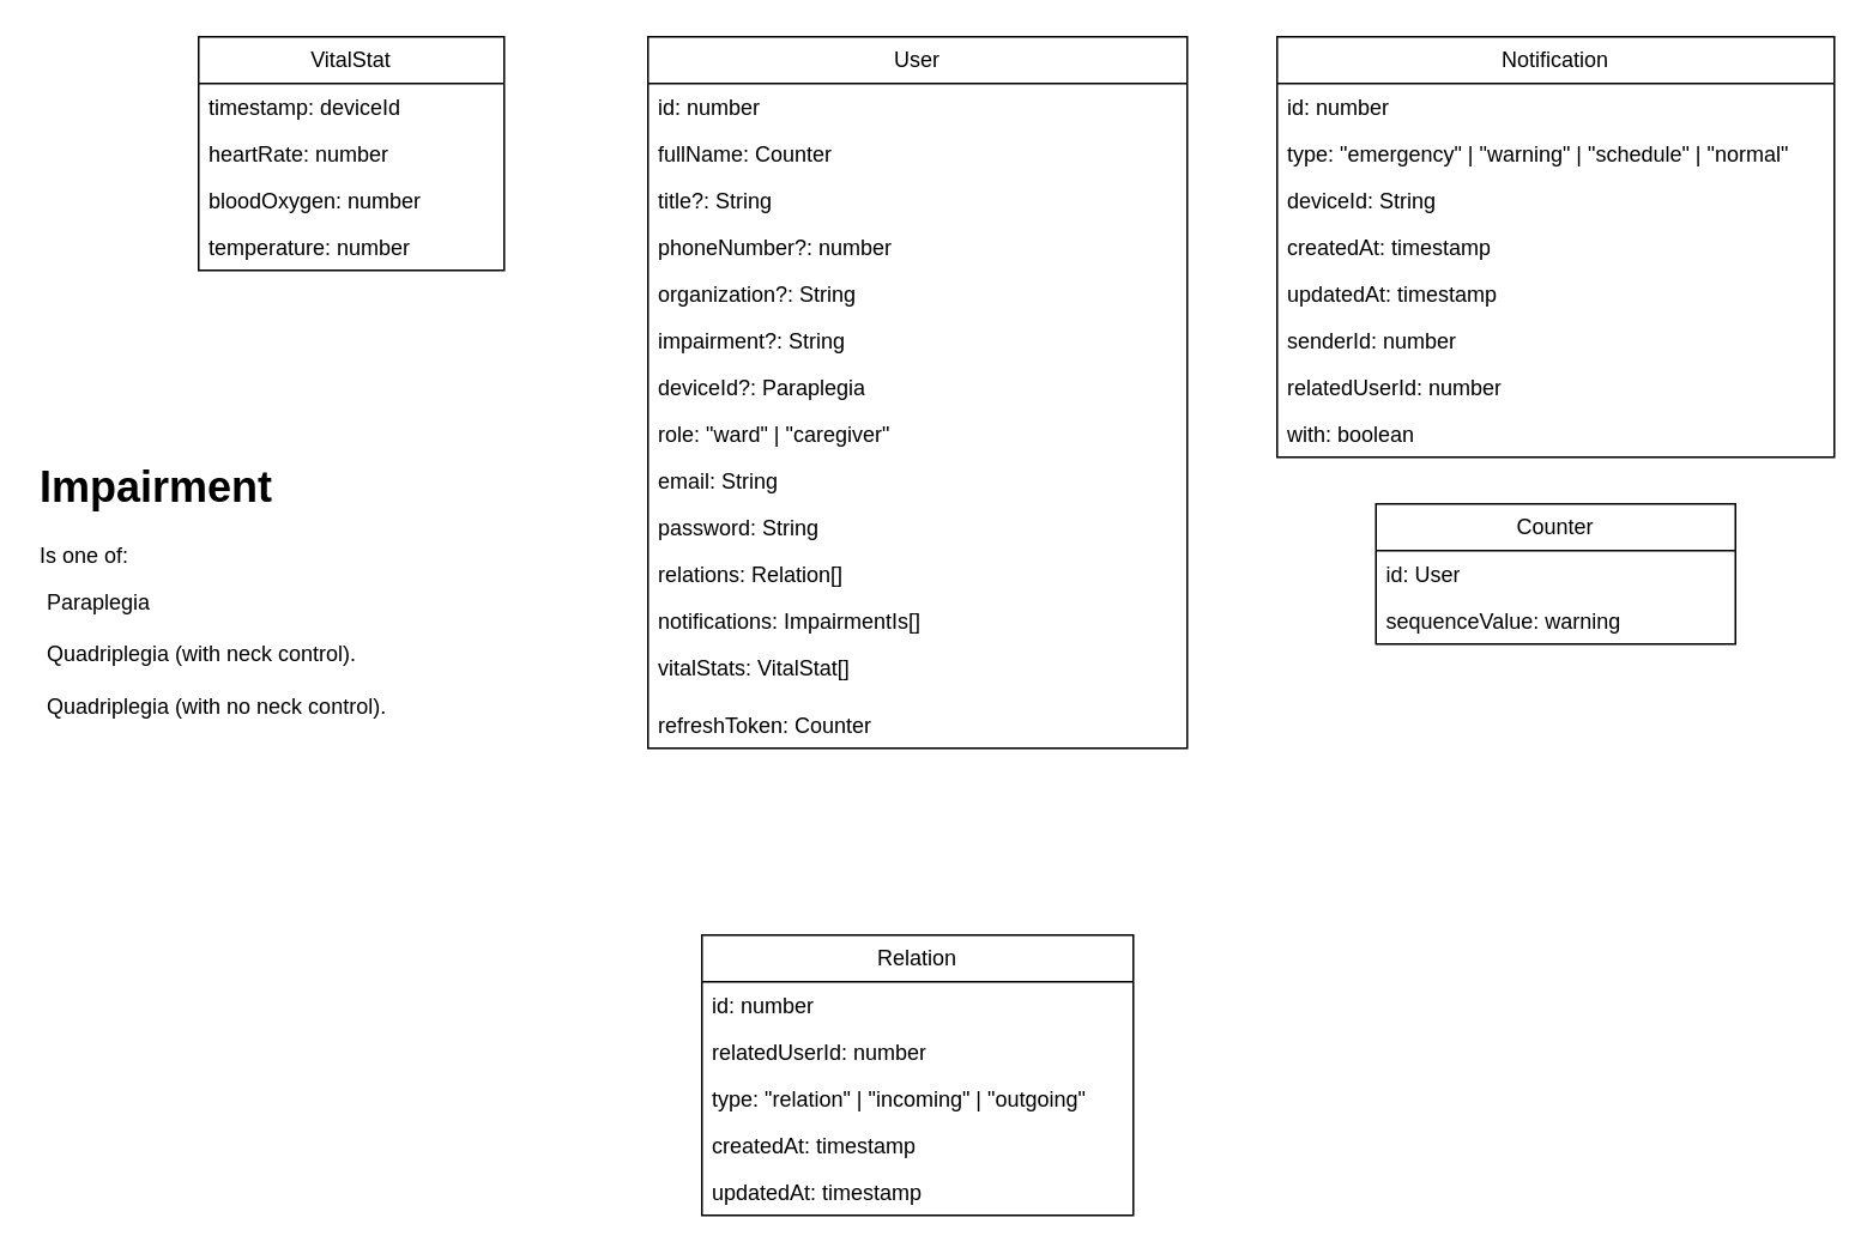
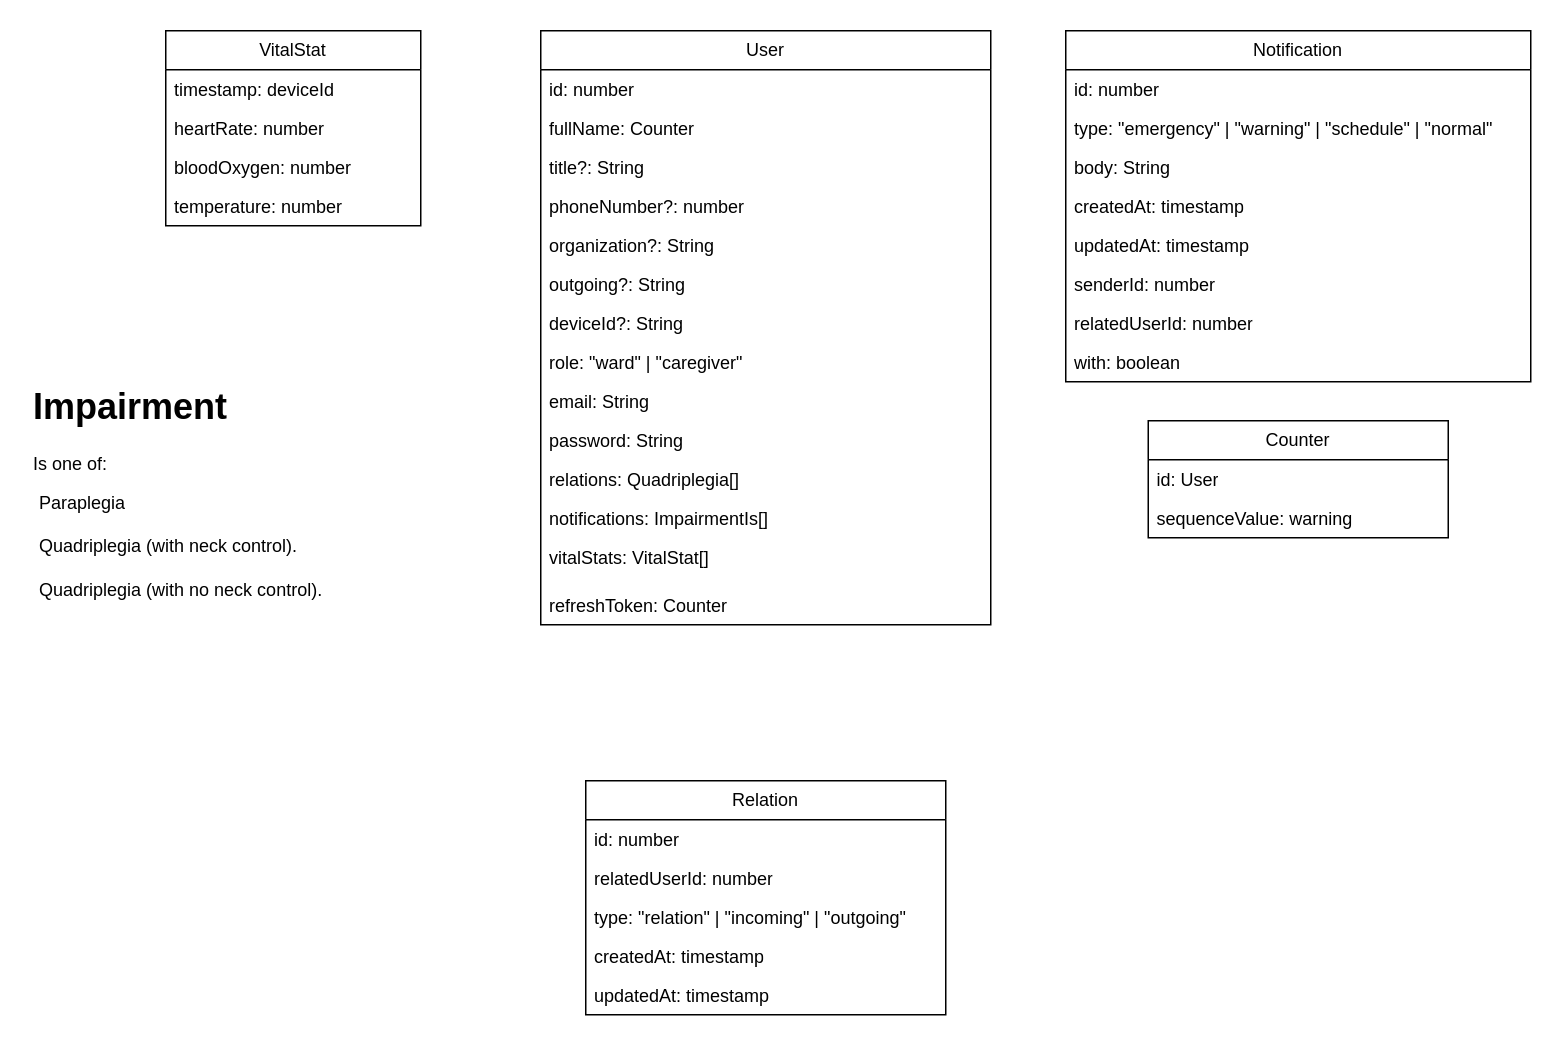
  <mxCell id="0" />
  <mxCell id="1" parent="0" />
  <mxCell id="2" value="User" style="swimlane;fontStyle=0;childLayout=stackLayout;horizontal=1;startSize=26;fillColor=none;horizontalStack=0;resizeParent=1;resizeParentMax=0;resizeLast=0;collapsible=1;marginBottom=0;whiteSpace=wrap;html=1;" parent="1" vertex="1"><mxGeometry x="360" y="20" width="300" height="396" as="geometry" /></mxCell>
  <mxCell id="3" value="id: number" style="text;strokeColor=none;fillColor=none;align=left;verticalAlign=top;spacingLeft=4;spacingRight=4;overflow=hidden;rotatable=0;points=[[0,0.5],[1,0.5]];portConstraint=eastwest;whiteSpace=wrap;html=1;" parent="2" vertex="1"><mxGeometry y="26" width="300" height="26" as="geometry" /></mxCell>
  <mxCell id="4" value="fullName: Counter" style="text;strokeColor=none;fillColor=none;align=left;verticalAlign=top;spacingLeft=4;spacingRight=4;overflow=hidden;rotatable=0;points=[[0,0.5],[1,0.5]];portConstraint=eastwest;whiteSpace=wrap;html=1;" parent="2" vertex="1"><mxGeometry y="52" width="300" height="26" as="geometry" /></mxCell>
  <mxCell id="5" value="title?: String" style="text;strokeColor=none;fillColor=none;align=left;verticalAlign=top;spacingLeft=4;spacingRight=4;overflow=hidden;rotatable=0;points=[[0,0.5],[1,0.5]];portConstraint=eastwest;whiteSpace=wrap;html=1;" parent="2" vertex="1"><mxGeometry y="78" width="300" height="26" as="geometry" /></mxCell>
  <mxCell id="6" value="phoneNumber?: number" style="text;strokeColor=none;fillColor=none;align=left;verticalAlign=top;spacingLeft=4;spacingRight=4;overflow=hidden;rotatable=0;points=[[0,0.5],[1,0.5]];portConstraint=eastwest;whiteSpace=wrap;html=1;" parent="2" vertex="1"><mxGeometry y="104" width="300" height="26" as="geometry" /></mxCell>
  <mxCell id="7" value="organization?: String" style="text;strokeColor=none;fillColor=none;align=left;verticalAlign=top;spacingLeft=4;spacingRight=4;overflow=hidden;rotatable=0;points=[[0,0.5],[1,0.5]];portConstraint=eastwest;whiteSpace=wrap;html=1;" parent="2" vertex="1"><mxGeometry y="130" width="300" height="26" as="geometry" /></mxCell>
- <mxCell id="8" value="impairment?: String" style="text;strokeColor=none;fillColor=none;align=left;verticalAlign=top;spacingLeft=4;spacingRight=4;overflow=hidden;rotatable=0;points=[[0,0.5],[1,0.5]];portConstraint=eastwest;whiteSpace=wrap;html=1;" parent="2" vertex="1"><mxGeometry y="156" width="300" height="26" as="geometry" /></mxCell>
- <mxCell id="9" value="deviceId?: Paraplegia" style="text;strokeColor=none;fillColor=none;align=left;verticalAlign=top;spacingLeft=4;spacingRight=4;overflow=hidden;rotatable=0;points=[[0,0.5],[1,0.5]];portConstraint=eastwest;whiteSpace=wrap;html=1;" vertex="1" parent="2"><mxGeometry y="182" width="300" height="26" as="geometry" /></mxCell>
+ <mxCell id="8" value="outgoing?: String" style="text;strokeColor=none;fillColor=none;align=left;verticalAlign=top;spacingLeft=4;spacingRight=4;overflow=hidden;rotatable=0;points=[[0,0.5],[1,0.5]];portConstraint=eastwest;whiteSpace=wrap;html=1;" parent="2" vertex="1"><mxGeometry y="156" width="300" height="26" as="geometry" /></mxCell>
+ <mxCell id="9" value="deviceId?: String" style="text;strokeColor=none;fillColor=none;align=left;verticalAlign=top;spacingLeft=4;spacingRight=4;overflow=hidden;rotatable=0;points=[[0,0.5],[1,0.5]];portConstraint=eastwest;whiteSpace=wrap;html=1;" vertex="1" parent="2"><mxGeometry y="182" width="300" height="26" as="geometry" /></mxCell>
  <mxCell id="10" value="role: &quot;ward&quot; | &quot;caregiver&quot;" style="text;strokeColor=none;fillColor=none;align=left;verticalAlign=top;spacingLeft=4;spacingRight=4;overflow=hidden;rotatable=0;points=[[0,0.5],[1,0.5]];portConstraint=eastwest;whiteSpace=wrap;html=1;" parent="2" vertex="1"><mxGeometry y="208" width="300" height="26" as="geometry" /></mxCell>
  <mxCell id="11" value="email: String" style="text;strokeColor=none;fillColor=none;align=left;verticalAlign=top;spacingLeft=4;spacingRight=4;overflow=hidden;rotatable=0;points=[[0,0.5],[1,0.5]];portConstraint=eastwest;whiteSpace=wrap;html=1;" parent="2" vertex="1"><mxGeometry y="234" width="300" height="26" as="geometry" /></mxCell>
  <mxCell id="12" value="password: String" style="text;strokeColor=none;fillColor=none;align=left;verticalAlign=top;spacingLeft=4;spacingRight=4;overflow=hidden;rotatable=0;points=[[0,0.5],[1,0.5]];portConstraint=eastwest;whiteSpace=wrap;html=1;" parent="2" vertex="1"><mxGeometry y="260" width="300" height="26" as="geometry" /></mxCell>
- <mxCell id="13" value="relations: Relation[]" style="text;strokeColor=none;fillColor=none;align=left;verticalAlign=top;spacingLeft=4;spacingRight=4;overflow=hidden;rotatable=0;points=[[0,0.5],[1,0.5]];portConstraint=eastwest;whiteSpace=wrap;html=1;" parent="2" vertex="1"><mxGeometry y="286" width="300" height="26" as="geometry" /></mxCell>
+ <mxCell id="13" value="relations: Quadriplegia[]" style="text;strokeColor=none;fillColor=none;align=left;verticalAlign=top;spacingLeft=4;spacingRight=4;overflow=hidden;rotatable=0;points=[[0,0.5],[1,0.5]];portConstraint=eastwest;whiteSpace=wrap;html=1;" parent="2" vertex="1"><mxGeometry y="286" width="300" height="26" as="geometry" /></mxCell>
  <mxCell id="14" value="notifications: ImpairmentIs[]" style="text;strokeColor=none;fillColor=none;align=left;verticalAlign=top;spacingLeft=4;spacingRight=4;overflow=hidden;rotatable=0;points=[[0,0.5],[1,0.5]];portConstraint=eastwest;whiteSpace=wrap;html=1;" parent="2" vertex="1"><mxGeometry y="312" width="300" height="26" as="geometry" /></mxCell>
  <mxCell id="15" value="vitalStats: VitalStat[]" style="text;strokeColor=none;fillColor=none;align=left;verticalAlign=top;spacingLeft=4;spacingRight=4;overflow=hidden;rotatable=0;points=[[0,0.5],[1,0.5]];portConstraint=eastwest;whiteSpace=wrap;html=1;" parent="2" vertex="1"><mxGeometry y="338" width="300" height="32" as="geometry" /></mxCell>
  <mxCell id="16" value="refreshToken: Counter" style="text;strokeColor=none;fillColor=none;align=left;verticalAlign=top;spacingLeft=4;spacingRight=4;overflow=hidden;rotatable=0;points=[[0,0.5],[1,0.5]];portConstraint=eastwest;whiteSpace=wrap;html=1;" parent="2" vertex="1"><mxGeometry y="370" width="300" height="26" as="geometry" /></mxCell>
  <mxCell id="17" value="&lt;h1 style=&quot;margin-top: 0px;&quot;&gt;Impairment&lt;/h1&gt;&lt;p&gt;Is one of:&lt;/p&gt;&lt;p style=&quot;margin: 0px 0px 0px 4px;&quot;&gt;Paraplegia&lt;/p&gt;&lt;p style=&quot;margin: 0px 0px 0px 4px;&quot;&gt;&lt;br&gt;&lt;/p&gt;&lt;p style=&quot;margin: 0px 0px 0px 4px;&quot;&gt;Quadriplegia (with neck control).&lt;/p&gt;&lt;p style=&quot;margin: 0px 0px 0px 4px;&quot;&gt;&lt;br&gt;&lt;/p&gt;&lt;p style=&quot;margin: 0px 0px 0px 4px;&quot;&gt;Quadriplegia (with no neck control).&lt;/p&gt;&lt;div&gt;&lt;br&gt;&lt;/div&gt;&lt;p&gt;&lt;br&gt;&lt;/p&gt;" style="text;html=1;whiteSpace=wrap;overflow=hidden;rounded=0;" parent="1" vertex="1"><mxGeometry x="20" y="250" width="220" height="172" as="geometry" /></mxCell>
  <mxCell id="18" value="Relation" style="swimlane;fontStyle=0;childLayout=stackLayout;horizontal=1;startSize=26;fillColor=none;horizontalStack=0;resizeParent=1;resizeParentMax=0;resizeLast=0;collapsible=1;marginBottom=0;whiteSpace=wrap;html=1;" parent="1" vertex="1"><mxGeometry x="390" y="520" width="240" height="156" as="geometry" /></mxCell>
  <mxCell id="19" value="id: number" style="text;strokeColor=none;fillColor=none;align=left;verticalAlign=top;spacingLeft=4;spacingRight=4;overflow=hidden;rotatable=0;points=[[0,0.5],[1,0.5]];portConstraint=eastwest;whiteSpace=wrap;html=1;" parent="18" vertex="1"><mxGeometry y="26" width="240" height="26" as="geometry" /></mxCell>
  <mxCell id="20" value="relatedUserId: number" style="text;strokeColor=none;fillColor=none;align=left;verticalAlign=top;spacingLeft=4;spacingRight=4;overflow=hidden;rotatable=0;points=[[0,0.5],[1,0.5]];portConstraint=eastwest;whiteSpace=wrap;html=1;" parent="18" vertex="1"><mxGeometry y="52" width="240" height="26" as="geometry" /></mxCell>
  <mxCell id="21" value="type: &quot;relation&quot; | &quot;incoming&quot; | &quot;outgoing&quot;" style="text;strokeColor=none;fillColor=none;align=left;verticalAlign=top;spacingLeft=4;spacingRight=4;overflow=hidden;rotatable=0;points=[[0,0.5],[1,0.5]];portConstraint=eastwest;whiteSpace=wrap;html=1;" parent="18" vertex="1"><mxGeometry y="78" width="240" height="26" as="geometry" /></mxCell>
  <mxCell id="22" value="createdAt: timestamp" style="text;strokeColor=none;fillColor=none;align=left;verticalAlign=top;spacingLeft=4;spacingRight=4;overflow=hidden;rotatable=0;points=[[0,0.5],[1,0.5]];portConstraint=eastwest;whiteSpace=wrap;html=1;" parent="18" vertex="1"><mxGeometry y="104" width="240" height="26" as="geometry" /></mxCell>
  <mxCell id="23" value="updatedAt: timestamp" style="text;strokeColor=none;fillColor=none;align=left;verticalAlign=top;spacingLeft=4;spacingRight=4;overflow=hidden;rotatable=0;points=[[0,0.5],[1,0.5]];portConstraint=eastwest;whiteSpace=wrap;html=1;" parent="18" vertex="1"><mxGeometry y="130" width="240" height="26" as="geometry" /></mxCell>
  <mxCell id="24" value="Notification" style="swimlane;fontStyle=0;childLayout=stackLayout;horizontal=1;startSize=26;fillColor=none;horizontalStack=0;resizeParent=1;resizeParentMax=0;resizeLast=0;collapsible=1;marginBottom=0;whiteSpace=wrap;html=1;" parent="1" vertex="1"><mxGeometry x="710" y="20" width="310" height="234" as="geometry" /></mxCell>
  <mxCell id="25" value="id: number" style="text;strokeColor=none;fillColor=none;align=left;verticalAlign=top;spacingLeft=4;spacingRight=4;overflow=hidden;rotatable=0;points=[[0,0.5],[1,0.5]];portConstraint=eastwest;whiteSpace=wrap;html=1;" parent="24" vertex="1"><mxGeometry y="26" width="310" height="26" as="geometry" /></mxCell>
  <mxCell id="26" value="type: &quot;emergency&quot; | &quot;warning&quot; | &quot;schedule&quot; | &quot;normal&quot;" style="text;strokeColor=none;fillColor=none;align=left;verticalAlign=top;spacingLeft=4;spacingRight=4;overflow=hidden;rotatable=0;points=[[0,0.5],[1,0.5]];portConstraint=eastwest;whiteSpace=wrap;html=1;" parent="24" vertex="1"><mxGeometry y="52" width="310" height="26" as="geometry" /></mxCell>
- <mxCell id="27" value="deviceId: String" style="text;strokeColor=none;fillColor=none;align=left;verticalAlign=top;spacingLeft=4;spacingRight=4;overflow=hidden;rotatable=0;points=[[0,0.5],[1,0.5]];portConstraint=eastwest;whiteSpace=wrap;html=1;" parent="24" vertex="1"><mxGeometry y="78" width="310" height="26" as="geometry" /></mxCell>
+ <mxCell id="27" value="body: String" style="text;strokeColor=none;fillColor=none;align=left;verticalAlign=top;spacingLeft=4;spacingRight=4;overflow=hidden;rotatable=0;points=[[0,0.5],[1,0.5]];portConstraint=eastwest;whiteSpace=wrap;html=1;" parent="24" vertex="1"><mxGeometry y="78" width="310" height="26" as="geometry" /></mxCell>
  <mxCell id="28" value="createdAt: timestamp" style="text;strokeColor=none;fillColor=none;align=left;verticalAlign=top;spacingLeft=4;spacingRight=4;overflow=hidden;rotatable=0;points=[[0,0.5],[1,0.5]];portConstraint=eastwest;whiteSpace=wrap;html=1;" parent="24" vertex="1"><mxGeometry y="104" width="310" height="26" as="geometry" /></mxCell>
  <mxCell id="29" value="updatedAt: timestamp" style="text;strokeColor=none;fillColor=none;align=left;verticalAlign=top;spacingLeft=4;spacingRight=4;overflow=hidden;rotatable=0;points=[[0,0.5],[1,0.5]];portConstraint=eastwest;whiteSpace=wrap;html=1;" parent="24" vertex="1"><mxGeometry y="130" width="310" height="26" as="geometry" /></mxCell>
  <mxCell id="30" value="senderId: number" style="text;strokeColor=none;fillColor=none;align=left;verticalAlign=top;spacingLeft=4;spacingRight=4;overflow=hidden;rotatable=0;points=[[0,0.5],[1,0.5]];portConstraint=eastwest;whiteSpace=wrap;html=1;" parent="24" vertex="1"><mxGeometry y="156" width="310" height="26" as="geometry" /></mxCell>
  <mxCell id="31" value="relatedUserId: number" style="text;strokeColor=none;fillColor=none;align=left;verticalAlign=top;spacingLeft=4;spacingRight=4;overflow=hidden;rotatable=0;points=[[0,0.5],[1,0.5]];portConstraint=eastwest;whiteSpace=wrap;html=1;" parent="24" vertex="1"><mxGeometry y="182" width="310" height="26" as="geometry" /></mxCell>
  <mxCell id="32" value="with: boolean" style="text;strokeColor=none;fillColor=none;align=left;verticalAlign=top;spacingLeft=4;spacingRight=4;overflow=hidden;rotatable=0;points=[[0,0.5],[1,0.5]];portConstraint=eastwest;whiteSpace=wrap;html=1;" parent="24" vertex="1"><mxGeometry y="208" width="310" height="26" as="geometry" /></mxCell>
  <mxCell id="33" value="VitalStat" style="swimlane;fontStyle=0;childLayout=stackLayout;horizontal=1;startSize=26;fillColor=none;horizontalStack=0;resizeParent=1;resizeParentMax=0;resizeLast=0;collapsible=1;marginBottom=0;whiteSpace=wrap;html=1;" parent="1" vertex="1"><mxGeometry x="110" y="20" width="170" height="130" as="geometry" /></mxCell>
  <mxCell id="34" value="timestamp: deviceId" style="text;strokeColor=none;fillColor=none;align=left;verticalAlign=top;spacingLeft=4;spacingRight=4;overflow=hidden;rotatable=0;points=[[0,0.5],[1,0.5]];portConstraint=eastwest;whiteSpace=wrap;html=1;" parent="33" vertex="1"><mxGeometry y="26" width="170" height="26" as="geometry" /></mxCell>
  <mxCell id="35" value="heartRate: number" style="text;strokeColor=none;fillColor=none;align=left;verticalAlign=top;spacingLeft=4;spacingRight=4;overflow=hidden;rotatable=0;points=[[0,0.5],[1,0.5]];portConstraint=eastwest;whiteSpace=wrap;html=1;" parent="33" vertex="1"><mxGeometry y="52" width="170" height="26" as="geometry" /></mxCell>
  <mxCell id="36" value="bloodOxygen: number" style="text;strokeColor=none;fillColor=none;align=left;verticalAlign=top;spacingLeft=4;spacingRight=4;overflow=hidden;rotatable=0;points=[[0,0.5],[1,0.5]];portConstraint=eastwest;whiteSpace=wrap;html=1;" parent="33" vertex="1"><mxGeometry y="78" width="170" height="26" as="geometry" /></mxCell>
  <mxCell id="37" value="temperature: number" style="text;strokeColor=none;fillColor=none;align=left;verticalAlign=top;spacingLeft=4;spacingRight=4;overflow=hidden;rotatable=0;points=[[0,0.5],[1,0.5]];portConstraint=eastwest;whiteSpace=wrap;html=1;" parent="33" vertex="1"><mxGeometry y="104" width="170" height="26" as="geometry" /></mxCell>
  <mxCell id="38" value="Counter" style="swimlane;fontStyle=0;childLayout=stackLayout;horizontal=1;startSize=26;fillColor=none;horizontalStack=0;resizeParent=1;resizeParentMax=0;resizeLast=0;collapsible=1;marginBottom=0;whiteSpace=wrap;html=1;" parent="1" vertex="1"><mxGeometry x="765" y="280" width="200" height="78" as="geometry" /></mxCell>
  <mxCell id="39" value="id: User" style="text;strokeColor=none;fillColor=none;align=left;verticalAlign=top;spacingLeft=4;spacingRight=4;overflow=hidden;rotatable=0;points=[[0,0.5],[1,0.5]];portConstraint=eastwest;whiteSpace=wrap;html=1;" parent="38" vertex="1"><mxGeometry y="26" width="200" height="26" as="geometry" /></mxCell>
  <mxCell id="40" value="sequenceValue: warning" style="text;strokeColor=none;fillColor=none;align=left;verticalAlign=top;spacingLeft=4;spacingRight=4;overflow=hidden;rotatable=0;points=[[0,0.5],[1,0.5]];portConstraint=eastwest;whiteSpace=wrap;html=1;" parent="38" vertex="1"><mxGeometry y="52" width="200" height="26" as="geometry" /></mxCell>
